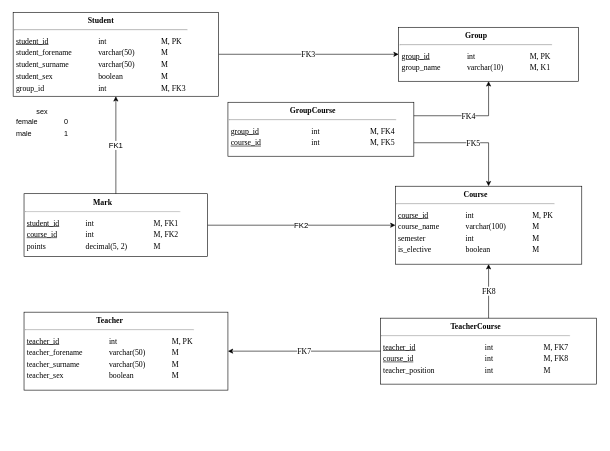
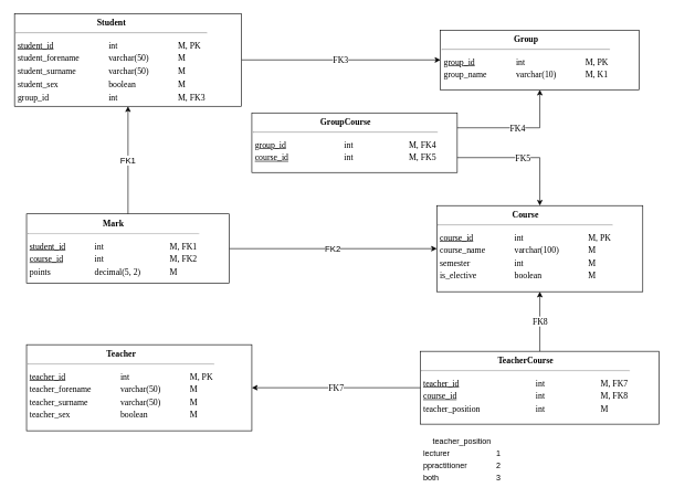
  <mxCell id="0" />
  <mxCell id="1" parent="0" />
  <mxCell id="2" value="FK3" style="edgeStyle=orthogonalEdgeStyle;rounded=0;orthogonalLoop=1;jettySize=auto;html=1;fontFamily=Verdana;fontSize=13;endArrow=classic;endFill=1;startArrow=none;startFill=0;" parent="1" source="3" target="4" edge="1"><mxGeometry relative="1" as="geometry"><mxPoint x="389" y="90" as="targetPoint" /></mxGeometry></mxCell>
  <mxCell id="3" value="&lt;div style=&quot;text-align: center ; font-size: 13px&quot;&gt;&lt;b style=&quot;font-size: 13px&quot;&gt;Student&lt;/b&gt;&lt;/div&gt;&lt;hr style=&quot;font-size: 13px&quot;&gt;&lt;table style=&quot;font-size: 13px&quot;&gt;&lt;tbody style=&quot;font-size: 13px&quot;&gt;&lt;tr style=&quot;font-size: 13px&quot;&gt;&lt;td style=&quot;font-size: 13px&quot;&gt;&lt;u&gt;student_id&lt;/u&gt;&lt;/td&gt;&lt;td style=&quot;font-size: 13px&quot;&gt;&lt;blockquote style=&quot;margin: 0px 0px 0px 40px ; border: none ; padding: 0px ; font-size: 13px&quot;&gt;int&lt;/blockquote&gt;&lt;/td&gt;&lt;td style=&quot;font-size: 13px&quot;&gt;&lt;blockquote style=&quot;margin: 0px 0px 0px 40px ; border: none ; padding: 0px ; font-size: 13px&quot;&gt;M, PK&lt;/blockquote&gt;&lt;/td&gt;&lt;/tr&gt;&lt;tr style=&quot;font-size: 13px&quot;&gt;&lt;td style=&quot;font-size: 13px&quot;&gt;student_forename&lt;/td&gt;&lt;td style=&quot;font-size: 13px&quot;&gt;&lt;blockquote style=&quot;margin: 0px 0px 0px 40px ; border: none ; padding: 0px ; font-size: 13px&quot;&gt;varchar(50)&lt;/blockquote&gt;&lt;/td&gt;&lt;td style=&quot;font-size: 13px&quot;&gt;&lt;blockquote style=&quot;margin: 0px 0px 0px 40px ; border: none ; padding: 0px ; font-size: 13px&quot;&gt;M&lt;/blockquote&gt;&lt;/td&gt;&lt;/tr&gt;&lt;tr style=&quot;font-size: 13px&quot;&gt;&lt;td style=&quot;font-size: 13px&quot;&gt;student_surname&lt;/td&gt;&lt;td style=&quot;font-size: 13px&quot;&gt;&lt;blockquote style=&quot;margin: 0px 0px 0px 40px ; border: none ; padding: 0px ; font-size: 13px&quot;&gt;varchar(50)&lt;/blockquote&gt;&lt;/td&gt;&lt;td style=&quot;font-size: 13px&quot;&gt;&lt;blockquote style=&quot;margin: 0px 0px 0px 40px ; border: none ; padding: 0px ; font-size: 13px&quot;&gt;M&lt;/blockquote&gt;&lt;/td&gt;&lt;/tr&gt;&lt;tr style=&quot;font-size: 13px&quot;&gt;&lt;td style=&quot;font-size: 13px&quot;&gt;student_sex&lt;/td&gt;&lt;td style=&quot;font-size: 13px&quot;&gt;&lt;blockquote style=&quot;margin: 0px 0px 0px 40px ; border: none ; padding: 0px ; font-size: 13px&quot;&gt;boolean&lt;/blockquote&gt;&lt;/td&gt;&lt;td style=&quot;font-size: 13px&quot;&gt;&lt;blockquote style=&quot;margin: 0px 0px 0px 40px ; border: none ; padding: 0px ; font-size: 13px&quot;&gt;M&lt;/blockquote&gt;&lt;/td&gt;&lt;/tr&gt;&lt;tr&gt;&lt;td&gt;group_id&lt;/td&gt;&lt;td&gt;&lt;blockquote style=&quot;margin: 0 0 0 40px ; border: none ; padding: 0px&quot;&gt;int&lt;/blockquote&gt;&lt;/td&gt;&lt;td&gt;&lt;blockquote style=&quot;margin: 0 0 0 40px ; border: none ; padding: 0px&quot;&gt;M, FK3&lt;/blockquote&gt;&lt;/td&gt;&lt;/tr&gt;&lt;/tbody&gt;&lt;/table&gt;" style="rounded=0;whiteSpace=wrap;html=1;labelBackgroundColor=none;fontFamily=Verdana;fontSize=13;align=left;verticalAlign=top;" parent="1" vertex="1"><mxGeometry x="20.87" y="20" width="342.5" height="140" as="geometry" /></mxCell>
  <mxCell id="4" value="&lt;div style=&quot;text-align: center ; font-size: 13px&quot;&gt;&lt;b style=&quot;font-size: 13px&quot;&gt;Group&lt;/b&gt;&lt;/div&gt;&lt;hr style=&quot;font-size: 13px&quot;&gt;&lt;table style=&quot;font-size: 13px&quot;&gt;&lt;tbody style=&quot;font-size: 13px&quot;&gt;&lt;tr style=&quot;font-size: 13px&quot;&gt;&lt;td style=&quot;font-size: 13px&quot;&gt;&lt;u&gt;group_id&lt;/u&gt;&lt;/td&gt;&lt;td style=&quot;font-size: 13px&quot;&gt;&lt;blockquote style=&quot;margin: 0px 0px 0px 40px ; border: none ; padding: 0px ; font-size: 13px&quot;&gt;int&lt;/blockquote&gt;&lt;/td&gt;&lt;td style=&quot;font-size: 13px&quot;&gt;&lt;blockquote style=&quot;margin: 0px 0px 0px 40px ; border: none ; padding: 0px ; font-size: 13px&quot;&gt;M, PK&lt;/blockquote&gt;&lt;/td&gt;&lt;/tr&gt;&lt;tr style=&quot;font-size: 13px&quot;&gt;&lt;td style=&quot;font-size: 13px&quot;&gt;group_name&lt;/td&gt;&lt;td style=&quot;font-size: 13px&quot;&gt;&lt;blockquote style=&quot;margin: 0px 0px 0px 40px ; border: none ; padding: 0px ; font-size: 13px&quot;&gt;varchar(10)&lt;/blockquote&gt;&lt;/td&gt;&lt;td style=&quot;font-size: 13px&quot;&gt;&lt;blockquote style=&quot;margin: 0px 0px 0px 40px ; border: none ; padding: 0px ; font-size: 13px&quot;&gt;M, K1&lt;/blockquote&gt;&lt;/td&gt;&lt;/tr&gt;&lt;/tbody&gt;&lt;/table&gt;" style="rounded=0;whiteSpace=wrap;html=1;labelBackgroundColor=none;fontFamily=Verdana;fontSize=13;align=left;verticalAlign=top;" parent="1" vertex="1"><mxGeometry x="663.62" y="45" width="300" height="90" as="geometry" /></mxCell>
  <mxCell id="5" value="&lt;div style=&quot;text-align: center ; font-size: 13px&quot;&gt;&lt;b style=&quot;font-size: 13px&quot;&gt;Teacher&lt;/b&gt;&lt;/div&gt;&lt;hr style=&quot;font-size: 13px&quot;&gt;&lt;table style=&quot;font-size: 13px&quot;&gt;&lt;tbody style=&quot;font-size: 13px&quot;&gt;&lt;tr style=&quot;font-size: 13px&quot;&gt;&lt;td style=&quot;font-size: 13px&quot;&gt;&lt;u&gt;teacher_id&lt;/u&gt;&lt;/td&gt;&lt;td style=&quot;font-size: 13px&quot;&gt;&lt;blockquote style=&quot;margin: 0px 0px 0px 40px ; border: none ; padding: 0px ; font-size: 13px&quot;&gt;int&lt;/blockquote&gt;&lt;/td&gt;&lt;td style=&quot;font-size: 13px&quot;&gt;&lt;blockquote style=&quot;margin: 0px 0px 0px 40px ; border: none ; padding: 0px ; font-size: 13px&quot;&gt;M, PK&lt;/blockquote&gt;&lt;/td&gt;&lt;/tr&gt;&lt;tr style=&quot;font-size: 13px&quot;&gt;&lt;td style=&quot;font-size: 13px&quot;&gt;teacher_forename&lt;/td&gt;&lt;td style=&quot;font-size: 13px&quot;&gt;&lt;blockquote style=&quot;margin: 0px 0px 0px 40px ; border: none ; padding: 0px ; font-size: 13px&quot;&gt;varchar(50)&lt;/blockquote&gt;&lt;/td&gt;&lt;td style=&quot;font-size: 13px&quot;&gt;&lt;blockquote style=&quot;margin: 0px 0px 0px 40px ; border: none ; padding: 0px ; font-size: 13px&quot;&gt;M&lt;/blockquote&gt;&lt;/td&gt;&lt;/tr&gt;&lt;tr style=&quot;font-size: 13px&quot;&gt;&lt;td style=&quot;font-size: 13px&quot;&gt;teacher_surname&lt;/td&gt;&lt;td style=&quot;font-size: 13px&quot;&gt;&lt;blockquote style=&quot;margin: 0px 0px 0px 40px ; border: none ; padding: 0px ; font-size: 13px&quot;&gt;varchar(50)&lt;/blockquote&gt;&lt;/td&gt;&lt;td style=&quot;font-size: 13px&quot;&gt;&lt;blockquote style=&quot;margin: 0px 0px 0px 40px ; border: none ; padding: 0px ; font-size: 13px&quot;&gt;M&lt;/blockquote&gt;&lt;/td&gt;&lt;/tr&gt;&lt;tr style=&quot;font-size: 13px&quot;&gt;&lt;td style=&quot;font-size: 13px&quot;&gt;teacher_sex&lt;/td&gt;&lt;td style=&quot;font-size: 13px&quot;&gt;&lt;blockquote style=&quot;margin: 0px 0px 0px 40px ; border: none ; padding: 0px ; font-size: 13px&quot;&gt;boolean&lt;/blockquote&gt;&lt;/td&gt;&lt;td style=&quot;font-size: 13px&quot;&gt;&lt;blockquote style=&quot;margin: 0px 0px 0px 40px ; border: none ; padding: 0px ; font-size: 13px&quot;&gt;M&lt;/blockquote&gt;&lt;/td&gt;&lt;/tr&gt;&lt;/tbody&gt;&lt;/table&gt;" style="rounded=0;whiteSpace=wrap;html=1;labelBackgroundColor=none;fontFamily=Verdana;fontSize=13;align=left;verticalAlign=top;" parent="1" vertex="1"><mxGeometry x="39" y="520" width="340" height="130" as="geometry" /></mxCell>
  <mxCell id="6" value="&lt;div style=&quot;text-align: center ; font-size: 13px&quot;&gt;&lt;b style=&quot;font-size: 13px&quot;&gt;Course&lt;/b&gt;&lt;/div&gt;&lt;hr style=&quot;font-size: 13px&quot;&gt;&lt;table style=&quot;font-size: 13px&quot;&gt;&lt;tbody style=&quot;font-size: 13px&quot;&gt;&lt;tr style=&quot;font-size: 13px&quot;&gt;&lt;td style=&quot;font-size: 13px&quot;&gt;&lt;u&gt;course_id&lt;/u&gt;&lt;/td&gt;&lt;td style=&quot;font-size: 13px&quot;&gt;&lt;blockquote style=&quot;margin: 0px 0px 0px 40px ; border: none ; padding: 0px ; font-size: 13px&quot;&gt;int&lt;/blockquote&gt;&lt;/td&gt;&lt;td style=&quot;font-size: 13px&quot;&gt;&lt;blockquote style=&quot;margin: 0px 0px 0px 40px ; border: none ; padding: 0px ; font-size: 13px&quot;&gt;M, PK&lt;/blockquote&gt;&lt;/td&gt;&lt;/tr&gt;&lt;tr style=&quot;font-size: 13px&quot;&gt;&lt;td style=&quot;font-size: 13px&quot;&gt;course_name&lt;/td&gt;&lt;td style=&quot;font-size: 13px&quot;&gt;&lt;blockquote style=&quot;margin: 0px 0px 0px 40px ; border: none ; padding: 0px ; font-size: 13px&quot;&gt;varchar(100)&lt;/blockquote&gt;&lt;/td&gt;&lt;td style=&quot;font-size: 13px&quot;&gt;&lt;blockquote style=&quot;margin: 0px 0px 0px 40px ; border: none ; padding: 0px ; font-size: 13px&quot;&gt;M&lt;/blockquote&gt;&lt;/td&gt;&lt;/tr&gt;&lt;tr style=&quot;font-size: 13px&quot;&gt;&lt;td style=&quot;font-size: 13px&quot;&gt;semester&lt;/td&gt;&lt;td style=&quot;font-size: 13px&quot;&gt;&lt;blockquote style=&quot;margin: 0px 0px 0px 40px ; border: none ; padding: 0px ; font-size: 13px&quot;&gt;int&lt;/blockquote&gt;&lt;/td&gt;&lt;td style=&quot;font-size: 13px&quot;&gt;&lt;blockquote style=&quot;margin: 0px 0px 0px 40px ; border: none ; padding: 0px ; font-size: 13px&quot;&gt;M&lt;/blockquote&gt;&lt;/td&gt;&lt;/tr&gt;&lt;tr style=&quot;font-size: 13px&quot;&gt;&lt;td style=&quot;font-size: 13px&quot;&gt;is_elective&lt;/td&gt;&lt;td style=&quot;font-size: 13px&quot;&gt;&lt;blockquote style=&quot;margin: 0px 0px 0px 40px ; border: none ; padding: 0px ; font-size: 13px&quot;&gt;boolean&lt;/blockquote&gt;&lt;/td&gt;&lt;td style=&quot;font-size: 13px&quot;&gt;&lt;blockquote style=&quot;margin: 0px 0px 0px 40px ; border: none ; padding: 0px ; font-size: 13px&quot;&gt;M&lt;/blockquote&gt;&lt;/td&gt;&lt;/tr&gt;&lt;/tbody&gt;&lt;/table&gt;" style="rounded=0;whiteSpace=wrap;html=1;labelBackgroundColor=none;fontFamily=Verdana;fontSize=13;align=left;verticalAlign=top;" parent="1" vertex="1"><mxGeometry x="658.23" y="310" width="310.77" height="130" as="geometry" /></mxCell>
  <mxCell id="7" value="&lt;div style=&quot;text-align: center ; font-size: 13px&quot;&gt;&lt;b style=&quot;font-size: 13px&quot;&gt;Mark&lt;/b&gt;&lt;/div&gt;&lt;hr style=&quot;font-size: 13px&quot;&gt;&lt;table style=&quot;font-size: 13px&quot;&gt;&lt;tbody style=&quot;font-size: 13px&quot;&gt;&lt;tr style=&quot;font-size: 13px&quot;&gt;&lt;td style=&quot;font-size: 13px&quot;&gt;&lt;u&gt;student_id&lt;/u&gt;&lt;/td&gt;&lt;td style=&quot;font-size: 13px&quot;&gt;&lt;blockquote style=&quot;margin: 0px 0px 0px 40px ; border: none ; padding: 0px ; font-size: 13px&quot;&gt;int&lt;/blockquote&gt;&lt;/td&gt;&lt;td style=&quot;font-size: 13px&quot;&gt;&lt;blockquote style=&quot;margin: 0px 0px 0px 40px ; border: none ; padding: 0px ; font-size: 13px&quot;&gt;M, FK1&lt;/blockquote&gt;&lt;/td&gt;&lt;/tr&gt;&lt;tr style=&quot;font-size: 13px&quot;&gt;&lt;td style=&quot;font-size: 13px&quot;&gt;&lt;u&gt;course_id&lt;/u&gt;&lt;/td&gt;&lt;td style=&quot;font-size: 13px&quot;&gt;&lt;blockquote style=&quot;margin: 0px 0px 0px 40px ; border: none ; padding: 0px ; font-size: 13px&quot;&gt;int&lt;/blockquote&gt;&lt;/td&gt;&lt;td style=&quot;font-size: 13px&quot;&gt;&lt;blockquote style=&quot;margin: 0px 0px 0px 40px ; border: none ; padding: 0px ; font-size: 13px&quot;&gt;M, FK2&lt;/blockquote&gt;&lt;/td&gt;&lt;/tr&gt;&lt;tr style=&quot;font-size: 13px&quot;&gt;&lt;td style=&quot;font-size: 13px&quot;&gt;points&lt;/td&gt;&lt;td style=&quot;font-size: 13px&quot;&gt;&lt;blockquote style=&quot;margin: 0px 0px 0px 40px ; border: none ; padding: 0px ; font-size: 13px&quot;&gt;decimal(5, 2)&lt;/blockquote&gt;&lt;/td&gt;&lt;td style=&quot;font-size: 13px&quot;&gt;&lt;blockquote style=&quot;margin: 0px 0px 0px 40px ; border: none ; padding: 0px ; font-size: 13px&quot;&gt;M&lt;/blockquote&gt;&lt;/td&gt;&lt;/tr&gt;&lt;/tbody&gt;&lt;/table&gt;" style="rounded=0;whiteSpace=wrap;html=1;labelBackgroundColor=none;fontFamily=Verdana;fontSize=13;align=left;verticalAlign=top;" parent="1" vertex="1"><mxGeometry x="39" y="322.5" width="306.25" height="105" as="geometry" /></mxCell>
  <mxCell id="8" value="FK1" style="endArrow=classic;html=1;rounded=0;edgeStyle=orthogonalEdgeStyle;fontSize=13;" parent="1" source="7" target="3" edge="1"><mxGeometry width="50" height="50" relative="1" as="geometry"><mxPoint x="409" y="390" as="sourcePoint" /><mxPoint x="459" y="340" as="targetPoint" /></mxGeometry></mxCell>
  <mxCell id="9" value="FK2" style="endArrow=classic;html=1;rounded=0;edgeStyle=orthogonalEdgeStyle;fontSize=13;" parent="1" source="7" target="6" edge="1"><mxGeometry width="50" height="50" relative="1" as="geometry"><mxPoint x="178.23" y="322.5" as="sourcePoint" /><mxPoint x="178.23" y="220" as="targetPoint" /></mxGeometry></mxCell>
  <mxCell id="10" value="&lt;div style=&quot;text-align: center ; font-size: 13px&quot;&gt;&lt;b style=&quot;font-size: 13px&quot;&gt;GroupCourse&lt;/b&gt;&lt;/div&gt;&lt;hr style=&quot;font-size: 13px&quot;&gt;&lt;table style=&quot;font-size: 13px&quot;&gt;&lt;tbody style=&quot;font-size: 13px&quot;&gt;&lt;tr style=&quot;font-size: 13px&quot;&gt;&lt;td style=&quot;font-size: 13px&quot;&gt;&lt;u&gt;group_id&lt;/u&gt;&lt;/td&gt;&lt;td style=&quot;font-size: 13px&quot;&gt;&lt;blockquote style=&quot;margin: 0 0 0 40px ; border: none ; padding: 0px&quot;&gt;&lt;blockquote style=&quot;margin: 0px 0px 0px 40px ; border: none ; padding: 0px ; font-size: 13px&quot;&gt;int&lt;/blockquote&gt;&lt;/blockquote&gt;&lt;/td&gt;&lt;td style=&quot;font-size: 13px&quot;&gt;&lt;blockquote style=&quot;margin: 0 0 0 40px ; border: none ; padding: 0px&quot;&gt;&lt;blockquote style=&quot;margin: 0px 0px 0px 40px ; border: none ; padding: 0px ; font-size: 13px&quot;&gt;M, FK4&lt;/blockquote&gt;&lt;/blockquote&gt;&lt;/td&gt;&lt;/tr&gt;&lt;tr style=&quot;font-size: 13px&quot;&gt;&lt;td style=&quot;font-size: 13px&quot;&gt;&lt;u&gt;course_id&lt;/u&gt;&lt;/td&gt;&lt;td style=&quot;font-size: 13px&quot;&gt;&lt;blockquote style=&quot;margin: 0 0 0 40px ; border: none ; padding: 0px&quot;&gt;&lt;blockquote style=&quot;margin: 0px 0px 0px 40px ; border: none ; padding: 0px ; font-size: 13px&quot;&gt;int&lt;/blockquote&gt;&lt;/blockquote&gt;&lt;/td&gt;&lt;td style=&quot;font-size: 13px&quot;&gt;&lt;blockquote style=&quot;margin: 0 0 0 40px ; border: none ; padding: 0px&quot;&gt;&lt;blockquote style=&quot;margin: 0px 0px 0px 40px ; border: none ; padding: 0px ; font-size: 13px&quot;&gt;M, FK5&lt;/blockquote&gt;&lt;/blockquote&gt;&lt;/td&gt;&lt;/tr&gt;&lt;/tbody&gt;&lt;/table&gt;" style="rounded=0;whiteSpace=wrap;html=1;labelBackgroundColor=none;fontFamily=Verdana;fontSize=13;align=left;verticalAlign=top;" parent="1" vertex="1"><mxGeometry x="379" y="170" width="310" height="90" as="geometry" /></mxCell>
  <mxCell id="11" value="FK4" style="edgeStyle=orthogonalEdgeStyle;rounded=0;orthogonalLoop=1;jettySize=auto;html=1;fontFamily=Verdana;fontSize=13;endArrow=classic;endFill=1;startArrow=none;startFill=0;exitX=1;exitY=0.25;exitDx=0;exitDy=0;" parent="1" source="10" target="4" edge="1"><mxGeometry relative="1" as="geometry"><mxPoint x="650.12" y="135" as="targetPoint" /><mxPoint x="355.26" y="135" as="sourcePoint" /></mxGeometry></mxCell>
  <mxCell id="12" value="FK5" style="edgeStyle=orthogonalEdgeStyle;rounded=0;orthogonalLoop=1;jettySize=auto;html=1;fontFamily=Verdana;fontSize=13;endArrow=classic;endFill=1;startArrow=none;startFill=0;exitX=1;exitY=0.75;exitDx=0;exitDy=0;" parent="1" source="10" target="6" edge="1"><mxGeometry relative="1" as="geometry"><mxPoint x="800.143" y="180" as="targetPoint" /><mxPoint x="534" y="250" as="sourcePoint" /></mxGeometry></mxCell>
  <mxCell id="13" value="&lt;div style=&quot;text-align: center ; font-size: 13px&quot;&gt;&lt;b style=&quot;font-size: 13px&quot;&gt;TeacherCourse&lt;/b&gt;&lt;/div&gt;&lt;hr style=&quot;font-size: 13px&quot;&gt;&lt;table style=&quot;font-size: 13px&quot;&gt;&lt;tbody style=&quot;font-size: 13px&quot;&gt;&lt;tr style=&quot;font-size: 13px&quot;&gt;&lt;td style=&quot;font-size: 13px&quot;&gt;&lt;u&gt;teacher_id&lt;/u&gt;&lt;/td&gt;&lt;td style=&quot;font-size: 13px&quot;&gt;&lt;blockquote style=&quot;margin: 0 0 0 40px ; border: none ; padding: 0px&quot;&gt;&lt;blockquote style=&quot;margin: 0px 0px 0px 40px ; border: none ; padding: 0px ; font-size: 13px&quot;&gt;int&lt;/blockquote&gt;&lt;/blockquote&gt;&lt;/td&gt;&lt;td style=&quot;font-size: 13px&quot;&gt;&lt;blockquote style=&quot;margin: 0 0 0 40px ; border: none ; padding: 0px&quot;&gt;&lt;blockquote style=&quot;margin: 0px 0px 0px 40px ; border: none ; padding: 0px ; font-size: 13px&quot;&gt;M, FK7&lt;/blockquote&gt;&lt;/blockquote&gt;&lt;/td&gt;&lt;/tr&gt;&lt;tr style=&quot;font-size: 13px&quot;&gt;&lt;td style=&quot;font-size: 13px&quot;&gt;&lt;u&gt;course_id&lt;/u&gt;&lt;/td&gt;&lt;td style=&quot;font-size: 13px&quot;&gt;&lt;blockquote style=&quot;margin: 0 0 0 40px ; border: none ; padding: 0px&quot;&gt;&lt;blockquote style=&quot;margin: 0px 0px 0px 40px ; border: none ; padding: 0px ; font-size: 13px&quot;&gt;int&lt;/blockquote&gt;&lt;/blockquote&gt;&lt;/td&gt;&lt;td style=&quot;font-size: 13px&quot;&gt;&lt;blockquote style=&quot;margin: 0 0 0 40px ; border: none ; padding: 0px&quot;&gt;&lt;blockquote style=&quot;margin: 0px 0px 0px 40px ; border: none ; padding: 0px ; font-size: 13px&quot;&gt;M, FK8&lt;/blockquote&gt;&lt;/blockquote&gt;&lt;/td&gt;&lt;/tr&gt;&lt;tr&gt;&lt;td&gt;teacher_position&lt;/td&gt;&lt;td&gt;&lt;blockquote style=&quot;margin: 0 0 0 40px ; border: none ; padding: 0px&quot;&gt;&lt;blockquote style=&quot;margin: 0 0 0 40px ; border: none ; padding: 0px&quot;&gt;int&lt;/blockquote&gt;&lt;/blockquote&gt;&lt;/td&gt;&lt;td&gt;&lt;blockquote style=&quot;margin: 0 0 0 40px ; border: none ; padding: 0px&quot;&gt;&lt;blockquote style=&quot;margin: 0 0 0 40px ; border: none ; padding: 0px&quot;&gt;M&lt;/blockquote&gt;&lt;/blockquote&gt;&lt;/td&gt;&lt;/tr&gt;&lt;/tbody&gt;&lt;/table&gt;" style="rounded=0;whiteSpace=wrap;html=1;labelBackgroundColor=none;fontFamily=Verdana;fontSize=13;align=left;verticalAlign=top;" parent="1" vertex="1"><mxGeometry x="633.43" y="530" width="360.38" height="110" as="geometry" /></mxCell>
  <mxCell id="14" value="FK8" style="endArrow=none;html=1;fontFamily=Verdana;fontSize=13;rounded=0;endFill=0;startArrow=classic;startFill=1;edgeStyle=orthogonalEdgeStyle;" parent="1" source="6" target="13" edge="1"><mxGeometry width="50" height="50" relative="1" as="geometry"><mxPoint x="789" y="500" as="sourcePoint" /><mxPoint x="916.307" y="460" as="targetPoint" /></mxGeometry></mxCell>
  <mxCell id="15" value="FK7" style="endArrow=none;html=1;fontFamily=Verdana;fontSize=13;rounded=0;endFill=0;startArrow=classic;startFill=1;edgeStyle=orthogonalEdgeStyle;" parent="1" source="5" target="13" edge="1"><mxGeometry width="50" height="50" relative="1" as="geometry"><mxPoint x="806.003" y="510" as="sourcePoint" /><mxPoint x="821.2" y="650" as="targetPoint" /></mxGeometry></mxCell>
- <mxCell id="17" value="&lt;div style=&quot;text-align: center&quot;&gt;&lt;span&gt;sex&lt;/span&gt;&lt;/div&gt;&lt;table&gt;&lt;tbody&gt;&lt;tr&gt;&lt;td&gt;female&lt;/td&gt;&lt;td&gt;&lt;blockquote style=&quot;margin: 0 0 0 40px ; border: none ; padding: 0px&quot;&gt;0&lt;/blockquote&gt;&lt;/td&gt;&lt;/tr&gt;&lt;tr&gt;&lt;td&gt;male&lt;/td&gt;&lt;td&gt;&lt;blockquote style=&quot;margin: 0 0 0 40px ; border: none ; padding: 0px&quot;&gt;1&lt;/blockquote&gt;&lt;/td&gt;&lt;/tr&gt;&lt;/tbody&gt;&lt;/table&gt;" style="text;html=1;align=left;verticalAlign=middle;resizable=0;points=[];autosize=1;" vertex="1" parent="1"><mxGeometry x="20.87" y="180" width="110" height="50" as="geometry" /></mxCell>
+ <mxCell id="16" value="&lt;div style=&quot;text-align: center&quot;&gt;&lt;span&gt;teacher_position&lt;/span&gt;&lt;/div&gt;&lt;table&gt;&lt;tbody&gt;&lt;tr&gt;&lt;td&gt;lecturer&lt;/td&gt;&lt;td&gt;&lt;blockquote style=&quot;margin: 0 0 0 40px ; border: none ; padding: 0px&quot;&gt;1&lt;/blockquote&gt;&lt;/td&gt;&lt;/tr&gt;&lt;tr&gt;&lt;td&gt;ppractitioner&lt;/td&gt;&lt;td&gt;&lt;blockquote style=&quot;margin: 0 0 0 40px ; border: none ; padding: 0px&quot;&gt;2&lt;/blockquote&gt;&lt;/td&gt;&lt;/tr&gt;&lt;tr&gt;&lt;td&gt;both&lt;/td&gt;&lt;td&gt;&lt;blockquote style=&quot;margin: 0 0 0 40px ; border: none ; padding: 0px&quot;&gt;3&lt;/blockquote&gt;&lt;/td&gt;&lt;/tr&gt;&lt;/tbody&gt;&lt;/table&gt;" style="text;html=1;align=left;verticalAlign=middle;resizable=0;points=[];autosize=1;" vertex="1" parent="1"><mxGeometry x="633.43" y="660" width="140" height="70" as="geometry" /></mxCell>
